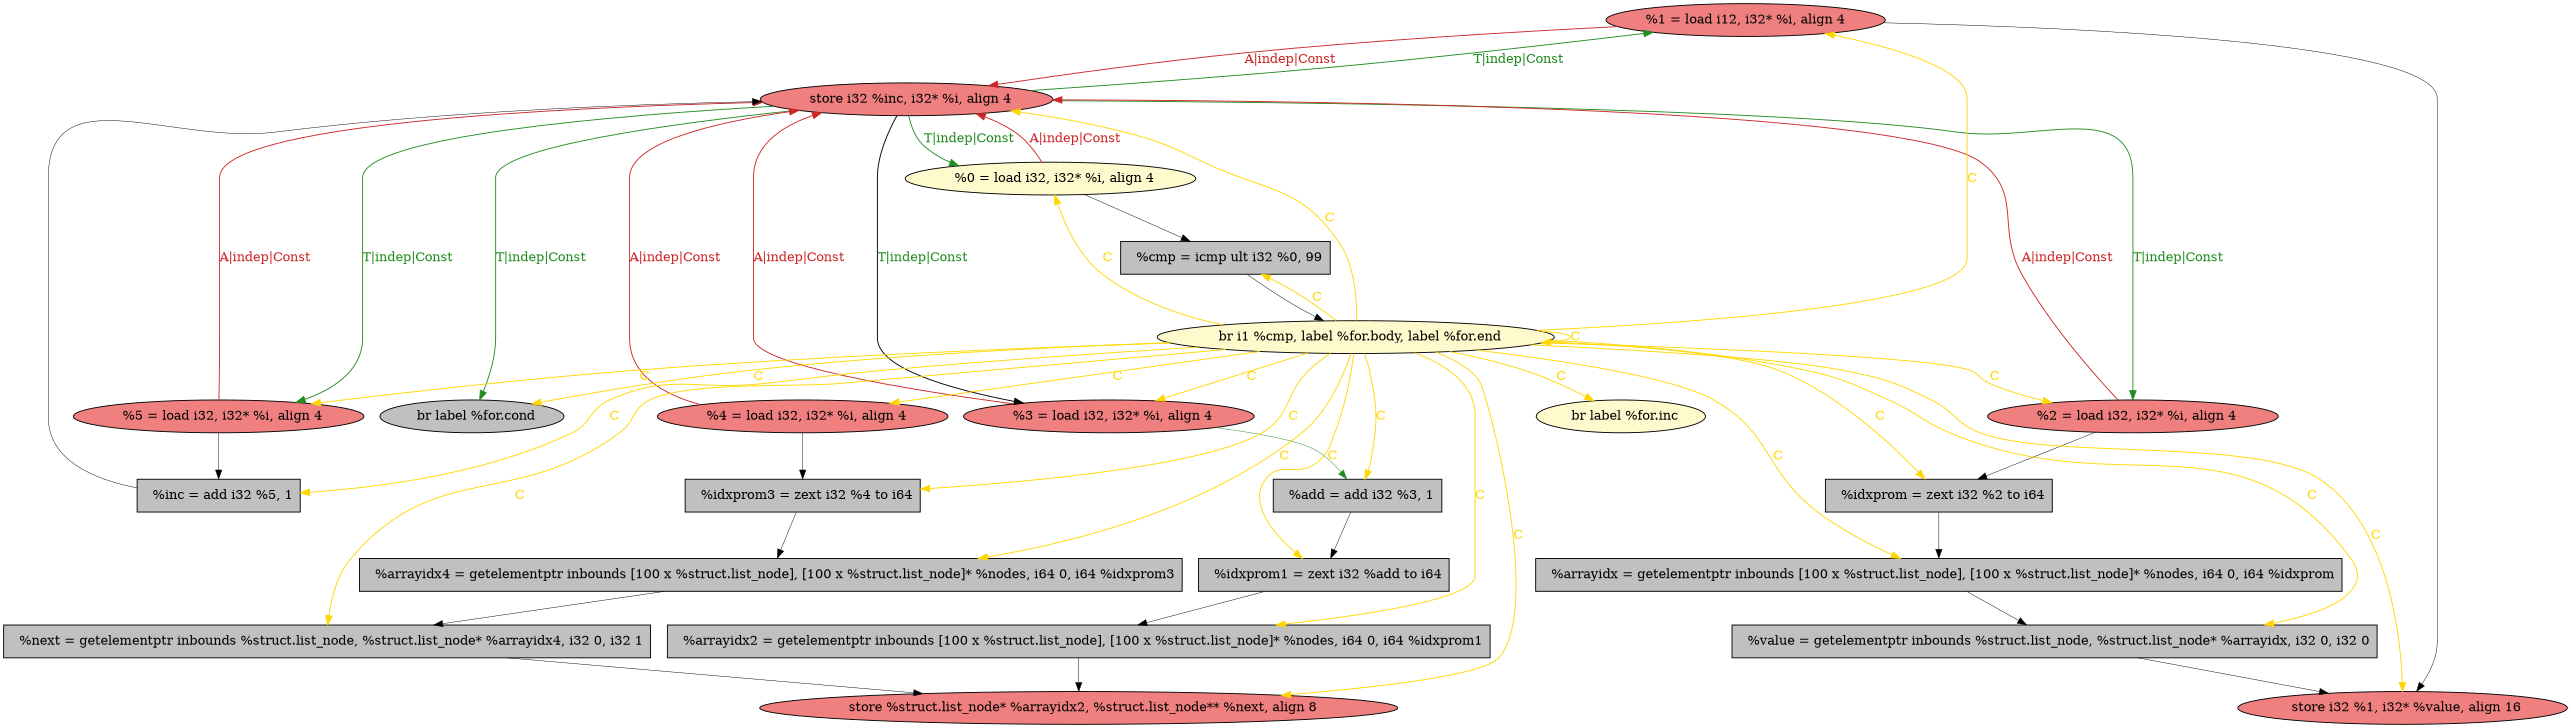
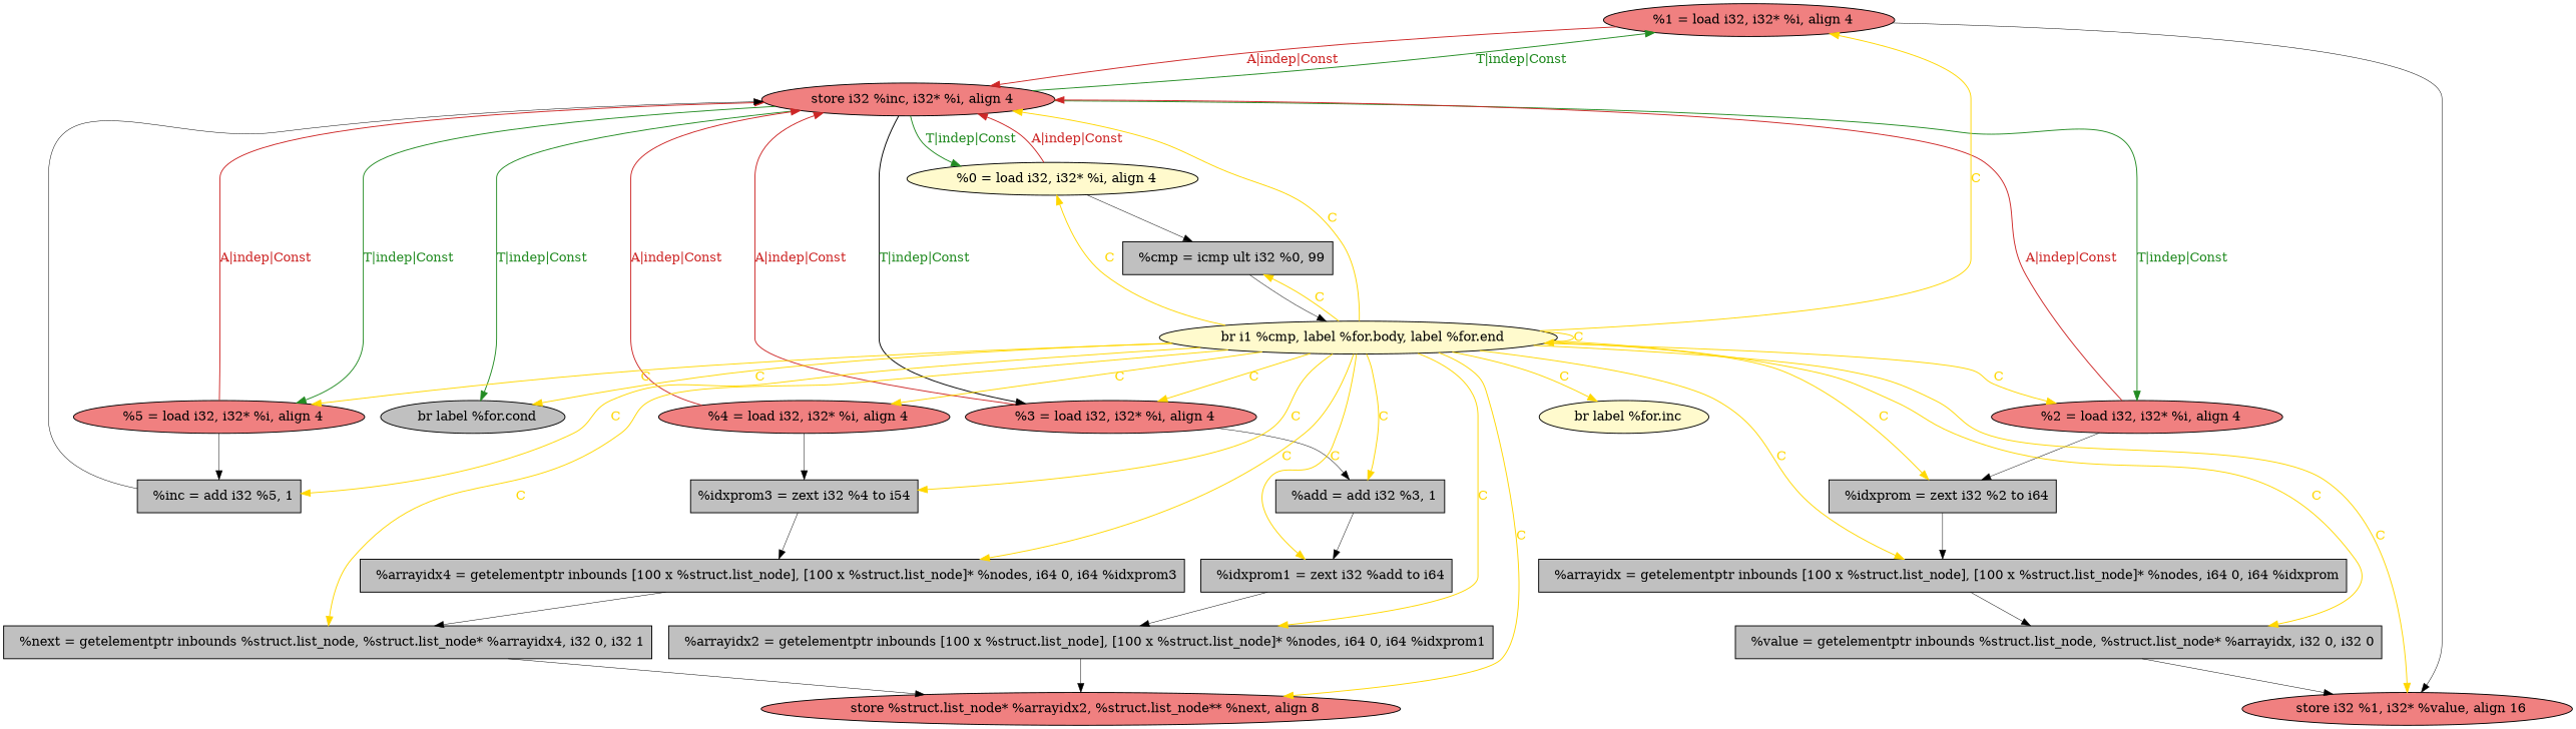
  digraph {
    node [fillcolor=grey shape=ellipse style=filled]
    edge [color=gold fontcolor=gold penwidth=1.0 style=solid]
    n1 [fillcolor=lightcoral label="  store i32 %1, i32* %value, align 16"]
    n2 [fillcolor=lightcoral label="  store i32 %inc, i32* %i, align 4"]
-   n3 [fillcolor=lightcoral label="%1 = load i12, i32* %i, align 4"]
+   n3 [fillcolor=lightcoral label="  %1 = load i32, i32* %i, align 4"]
    n4 [fillcolor=lemonchiffon label="  %0 = load i32, i32* %i, align 4"]
    n5 [fillcolor=lightcoral label="  %3 = load i32, i32* %i, align 4"]
    n6 [fillcolor=lightcoral label="  %5 = load i32, i32* %i, align 4"]
    n7 [fillcolor=lightcoral label="  %2 = load i32, i32* %i, align 4"]
    n8 [label="  br label %for.cond"]
    n9 [label="  %cmp = icmp ult i32 %0, 99" shape=rectangle]
    n10 [fillcolor=lightcoral label="  %4 = load i32, i32* %i, align 4"]
-   n11 [label="  %idxprom3 = zext i32 %4 to i64" shape=rectangle]
+   n11 [label="%idxprom3 = zext i32 %4 to i54" shape=rectangle]
    n12 [label="  %add = add i32 %3, 1" shape=rectangle]
    n13 [label="  %inc = add i32 %5, 1" shape=rectangle]
    n14 [label="  %idxprom = zext i32 %2 to i64" shape=rectangle]
    n15 [label="  %value = getelementptr inbounds %struct.list_node, %struct.list_node* %arrayidx, i32 0, i32 0" shape=rectangle]
    n16 [fillcolor=lemonchiffon label="  br i1 %cmp, label %for.body, label %for.end"]
    n17 [label="  %idxprom1 = zext i32 %add to i64" shape=rectangle]
    n18 [label="  %arrayidx2 = getelementptr inbounds [100 x %struct.list_node], [100 x %struct.list_node]* %nodes, i64 0, i64 %idxprom1" shape=rectangle]
    n19 [label="  %next = getelementptr inbounds %struct.list_node, %struct.list_node* %arrayidx4, i32 0, i32 1" shape=rectangle]
    n20 [fillcolor=lightcoral label="  store %struct.list_node* %arrayidx2, %struct.list_node** %next, align 8"]
    n21 [label="  %arrayidx4 = getelementptr inbounds [100 x %struct.list_node], [100 x %struct.list_node]* %nodes, i64 0, i64 %idxprom3" shape=rectangle]
    n22 [label="  %arrayidx = getelementptr inbounds [100 x %struct.list_node], [100 x %struct.list_node]* %nodes, i64 0, i64 %idxprom" shape=rectangle]
    n23 [fillcolor=lemonchiffon label="  br label %for.inc"]
    n2 -> n3 [color=forestgreen fontcolor=forestgreen label="T|indep|Const"]
    n2 -> n4 [color=forestgreen fontcolor=forestgreen label="T|indep|Const"]
    n2 -> n5 [color=black fontcolor=forestgreen label="T|indep|Const"]
    n2 -> n6 [color=forestgreen fontcolor=forestgreen label="T|indep|Const"]
    n2 -> n7 [color=forestgreen fontcolor=forestgreen label="T|indep|Const"]
    n2 -> n8 [color=forestgreen fontcolor=forestgreen label="T|indep|Const"]
    n3 -> n1 [color=black fontcolor=black penwidth=0.5]
    n3 -> n2 [color=firebrick3 fontcolor=firebrick3 label="A|indep|Const"]
    n4 -> n2 [color=firebrick3 fontcolor=firebrick3 label="A|indep|Const"]
    n4 -> n9 [color=black fontcolor=black penwidth=0.5]
    n5 -> n2 [color=firebrick3 fontcolor=firebrick3 label="A|indep|Const"]
-   n5 -> n12 [color=forestgreen fontcolor=black penwidth=0.5]
+   n5 -> n12 [color=black fontcolor=black penwidth=0.5]
    n6 -> n2 [color=firebrick3 fontcolor=firebrick3 label="A|indep|Const"]
    n6 -> n13 [color=black fontcolor=black penwidth=0.5]
    n7 -> n2 [color=firebrick3 fontcolor=firebrick3 label="A|indep|Const"]
    n7 -> n14 [color=black fontcolor=black penwidth=0.5]
    n9 -> n16 [color=black fontcolor=black penwidth=0.5]
    n10 -> n2 [color=firebrick3 fontcolor=firebrick3 label="A|indep|Const"]
    n10 -> n11 [color=black fontcolor=black penwidth=0.5]
    n11 -> n21 [color=black fontcolor=black penwidth=0.5]
    n12 -> n17 [color=black fontcolor=black penwidth=0.5]
    n13 -> n2 [color=black fontcolor=black penwidth=0.5]
    n14 -> n22 [color=black fontcolor=black penwidth=0.5]
    n15 -> n1 [color=black fontcolor=black penwidth=0.5]
    n16 -> n1 [label=C]
    n16 -> n2 [label=C]
    n16 -> n3 [label=C]
    n16 -> n4 [label=C]
    n16 -> n5 [label=C]
    n16 -> n6 [label=C]
    n16 -> n7 [label=C]
    n16 -> n8 [label=C]
    n16 -> n9 [label=C]
    n16 -> n10 [label=C]
    n16 -> n11 [label=C]
    n16 -> n12 [label=C]
    n16 -> n13 [label=C]
    n16 -> n14 [label=C]
    n16 -> n15 [label=C]
    n16 -> n16 [label=C]
    n16 -> n17 [label=C]
    n16 -> n18 [label=C]
    n16 -> n19 [label=C]
    n16 -> n20 [label=C]
    n16 -> n21 [label=C]
    n16 -> n22 [label=C]
    n16 -> n23 [label=C]
    n17 -> n18 [color=black fontcolor=black penwidth=0.5]
    n18 -> n20 [color=black fontcolor=black penwidth=0.5]
    n19 -> n20 [color=black fontcolor=black penwidth=0.5]
    n21 -> n19 [color=black fontcolor=black penwidth=0.5]
    n22 -> n15 [color=black fontcolor=black penwidth=0.5]
  }
